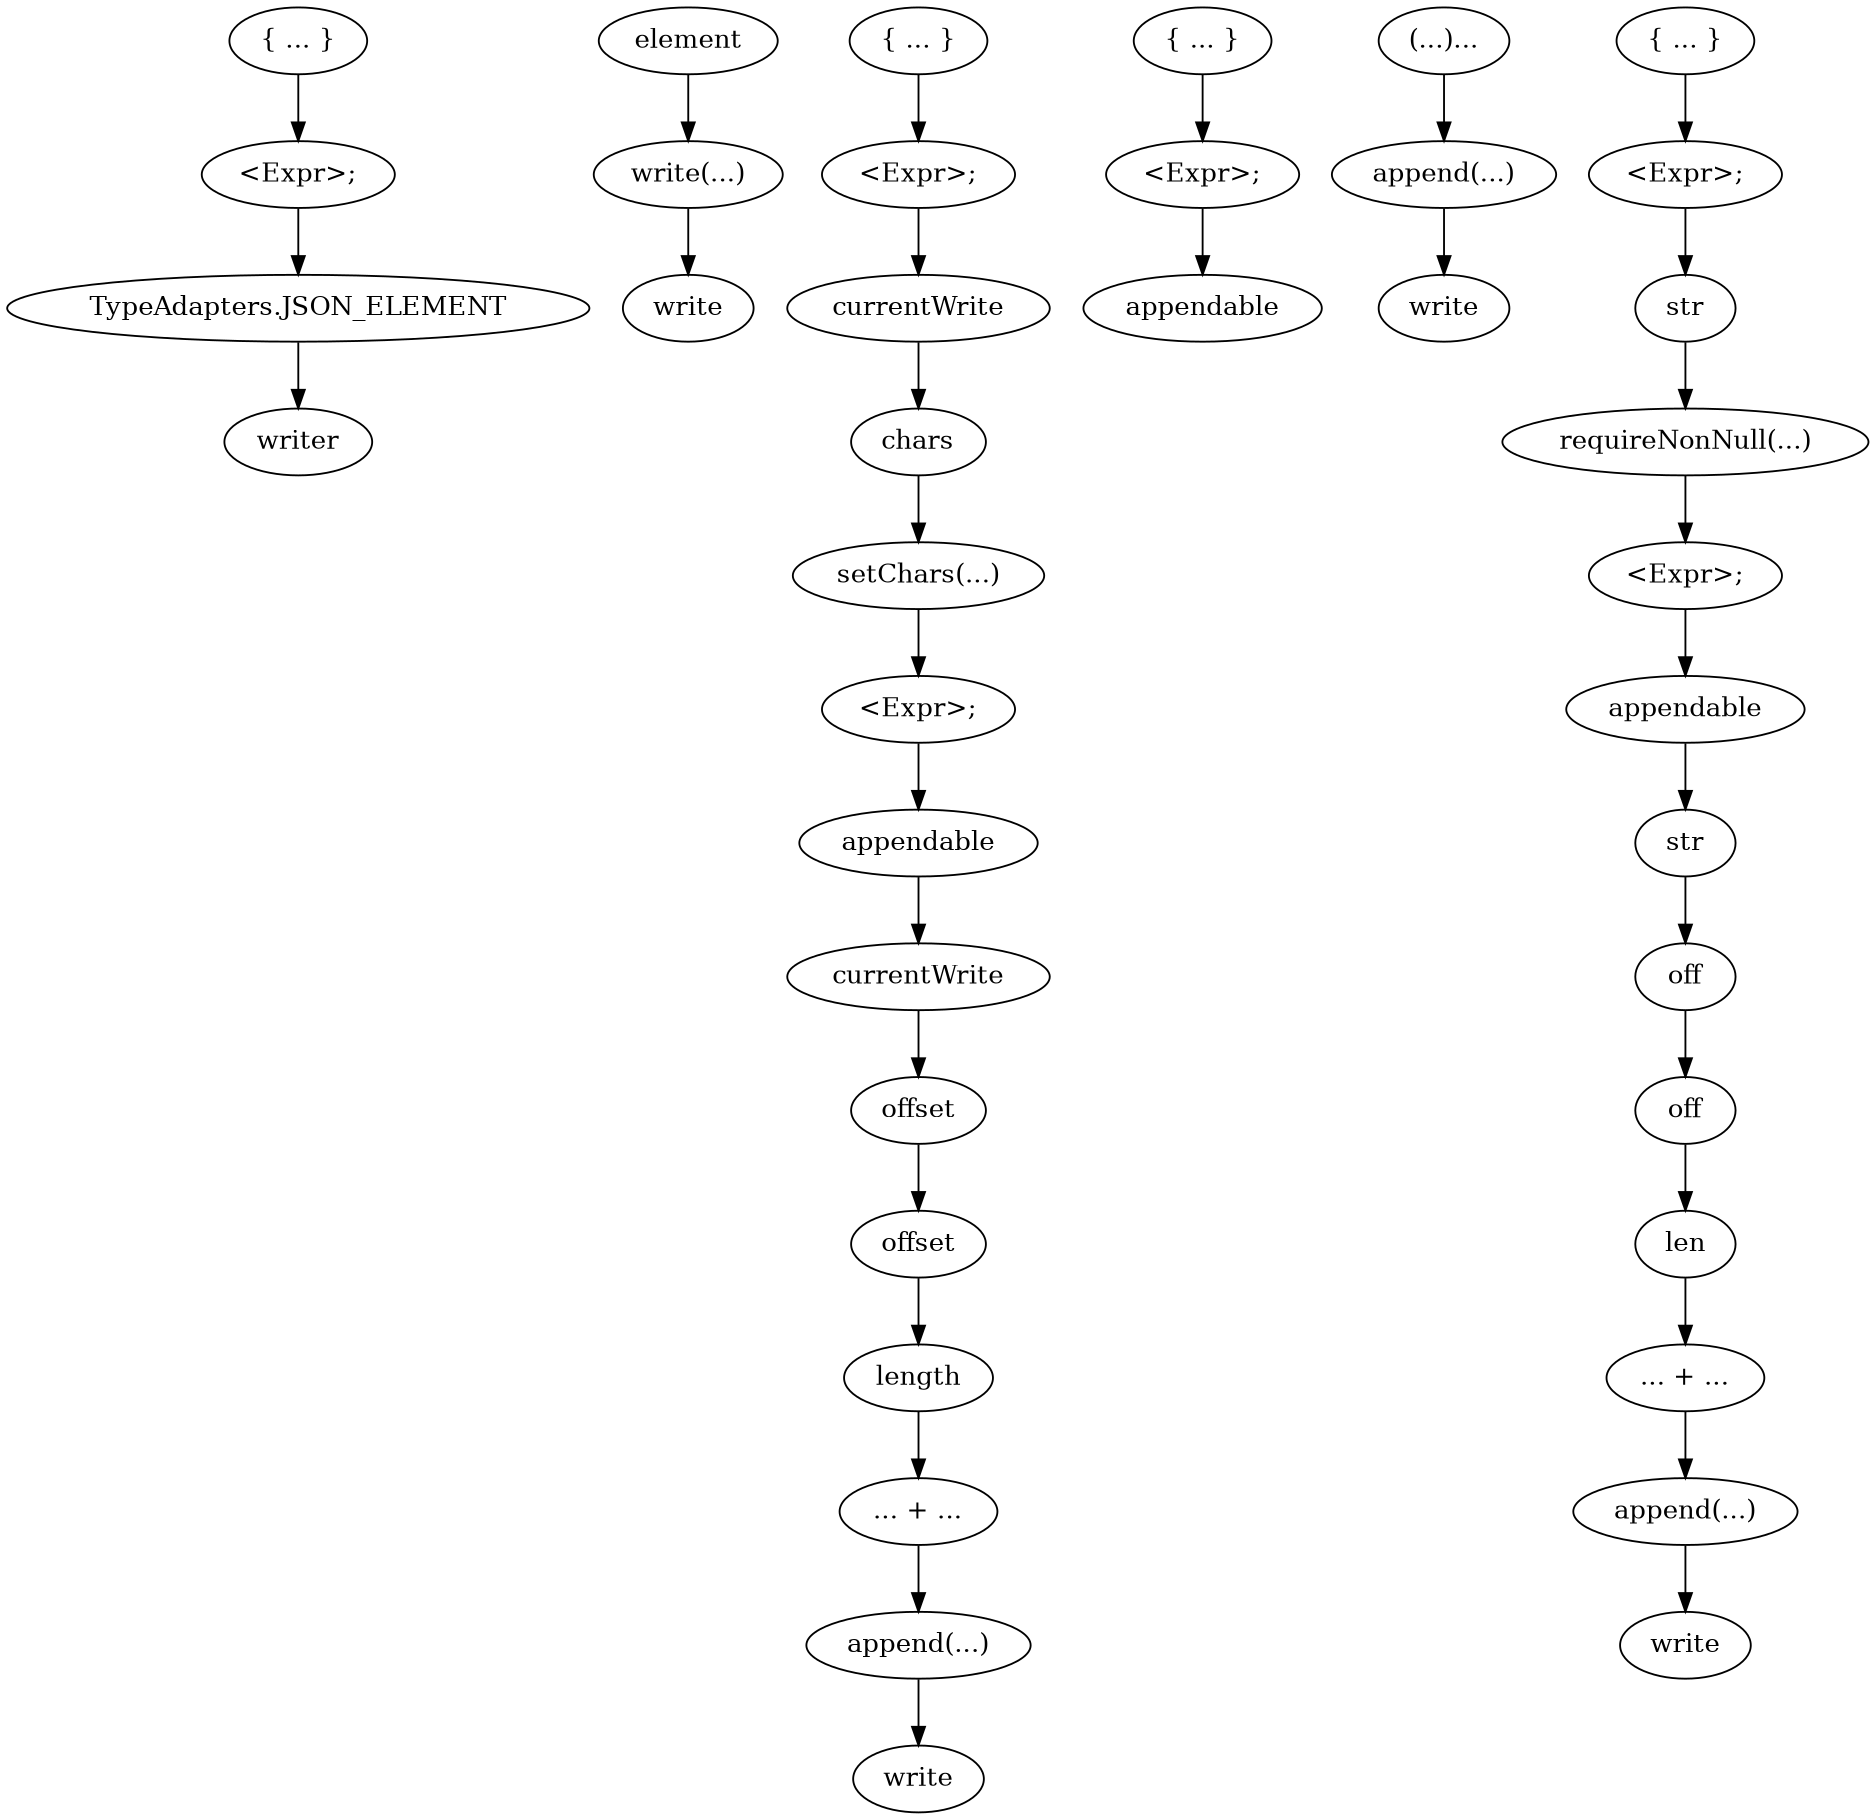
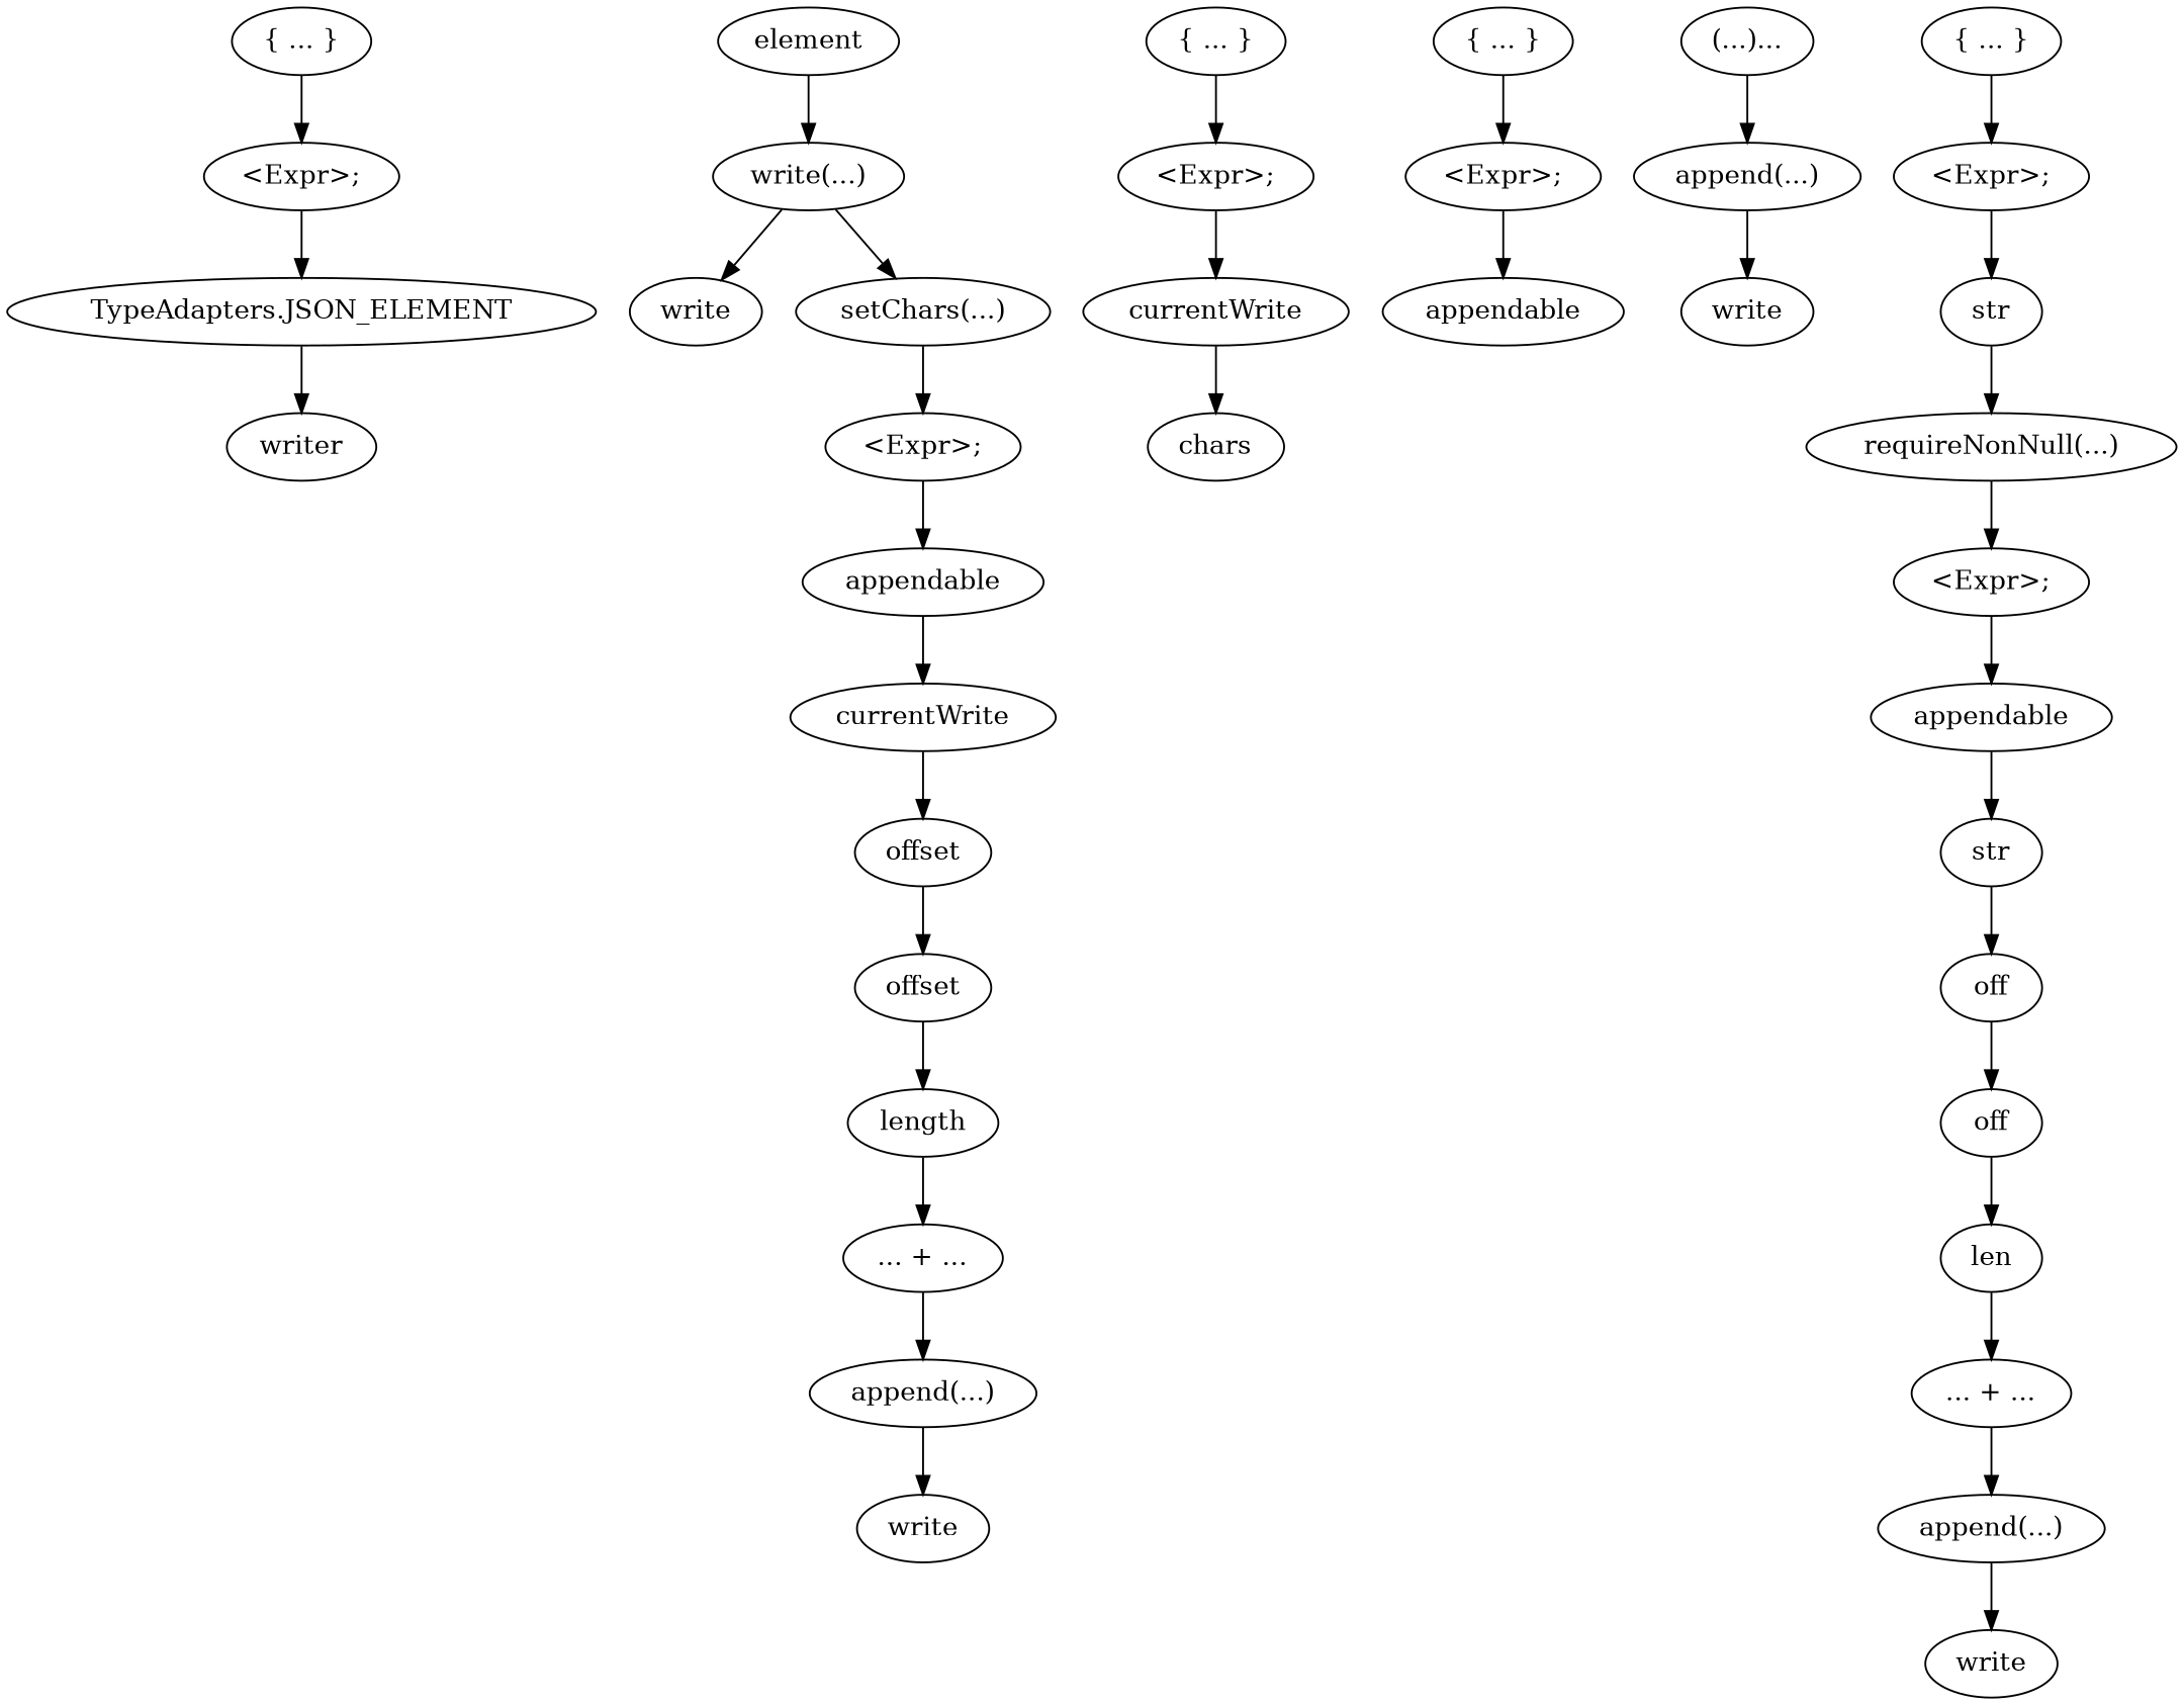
  digraph {
    compound=true
    n1 [label="{ ... }"]
    n2 [label="<Expr>;"]
    n3 [label="TypeAdapters.JSON_ELEMENT"]
    n4 [label=writer]
    n5 [label="write(...)"]
    n6 [label=write]
    n7 [label=element]
    n8 [label="{ ... }"]
    n9 [label="<Expr>;"]
    n10 [label=currentWrite]
    n11 [label=chars]
    n12 [label="setChars(...)"]
    n13 [label="<Expr>;"]
    n14 [label=appendable]
    n15 [label=currentWrite]
    n16 [label=offset]
    n17 [label="append(...)"]
    n18 [label=write]
    n19 [label=offset]
    n20 [label=length]
    n21 [label="... + ..."]
    n22 [label="{ ... }"]
    n23 [label="<Expr>;"]
    n24 [label=appendable]
    n25 [label="append(...)"]
    n26 [label=write]
    n27 [label="(...)..."]
    n28 [label="{ ... }"]
    n29 [label="<Expr>;"]
    n30 [label=str]
    n31 [label="requireNonNull(...)"]
    n32 [label="<Expr>;"]
    n33 [label=appendable]
    n34 [label=str]
    n35 [label=off]
    n36 [label="append(...)"]
    n37 [label=write]
    n38 [label=off]
    n39 [label=len]
    n40 [label="... + ..."]
    n1 -> n2
    n2 -> n3
    n3 -> n4
    n5 -> n6
    n7 -> n5
    n8 -> n9
    n9 -> n10
    n10 -> n11
-   n11 -> n12
+   n5 -> n12
    n12 -> n13
    n13 -> n14
    n14 -> n15
    n15 -> n16
    n16 -> n19
    n17 -> n18
    n19 -> n20
    n20 -> n21
    n21 -> n17
    n22 -> n23
    n23 -> n24
    n25 -> n26
    n27 -> n25
    n28 -> n29
    n29 -> n30
    n30 -> n31
    n31 -> n32
    n32 -> n33
    n33 -> n34
    n34 -> n35
    n35 -> n38
    n36 -> n37
    n38 -> n39
    n39 -> n40
    n40 -> n36
  }
